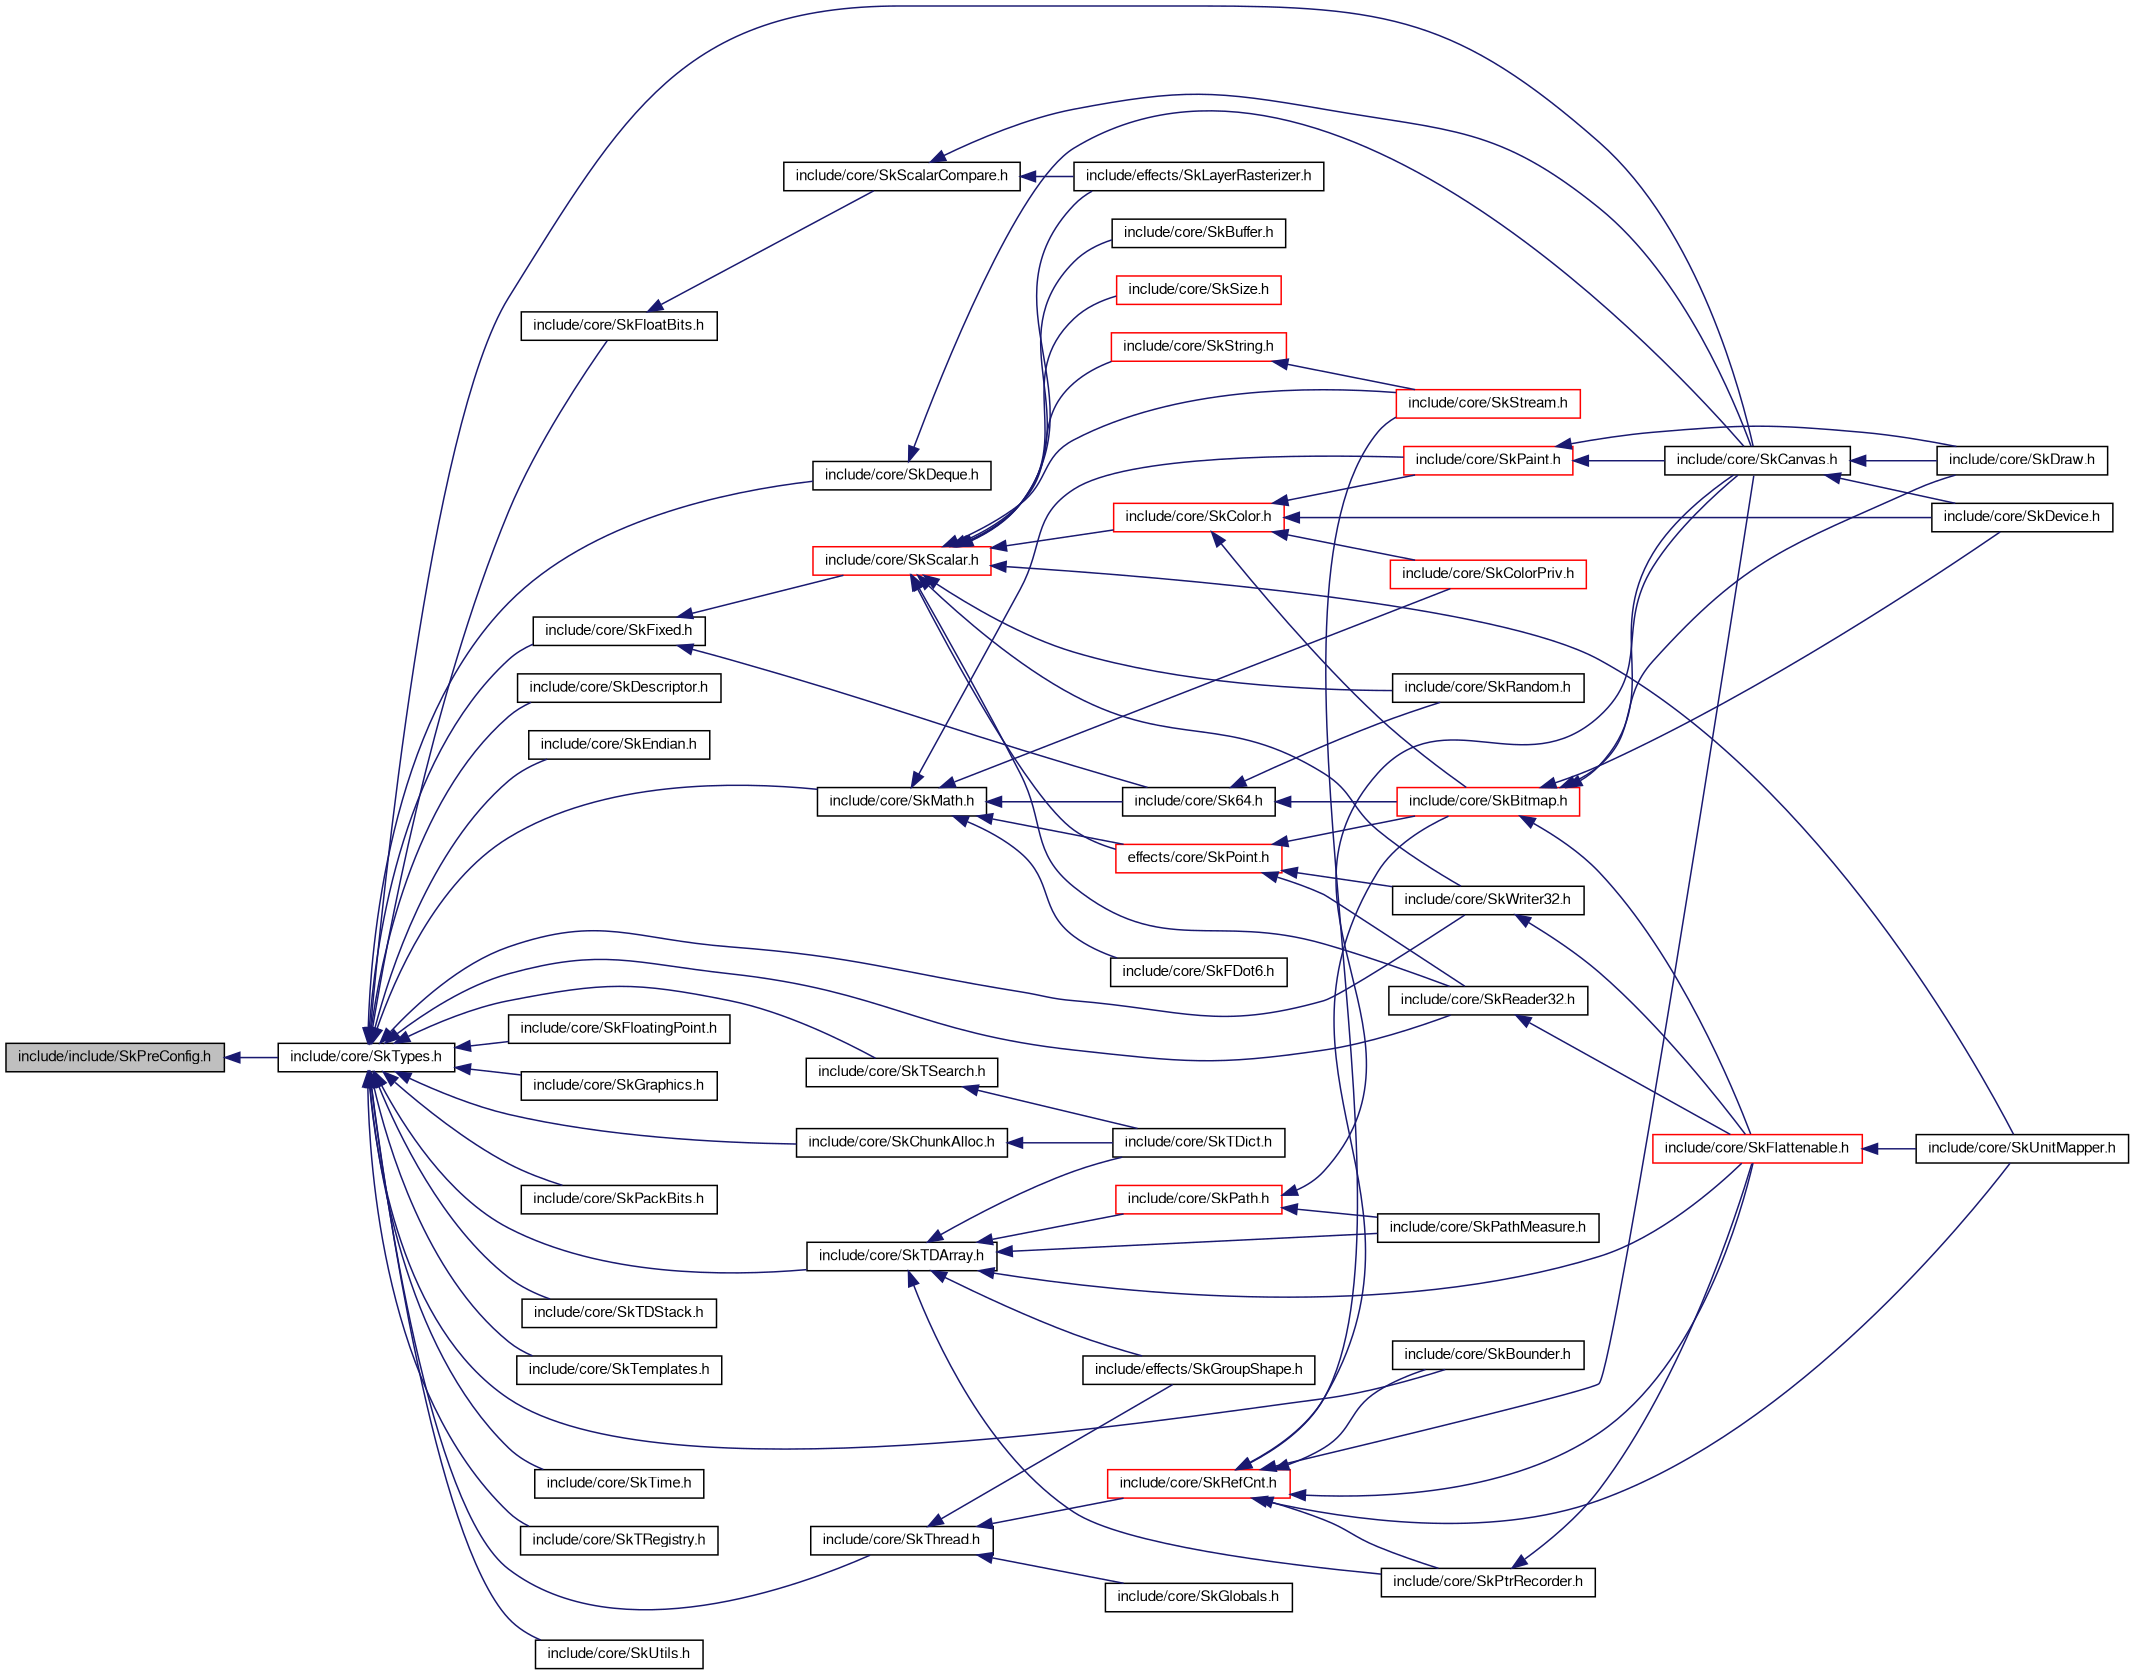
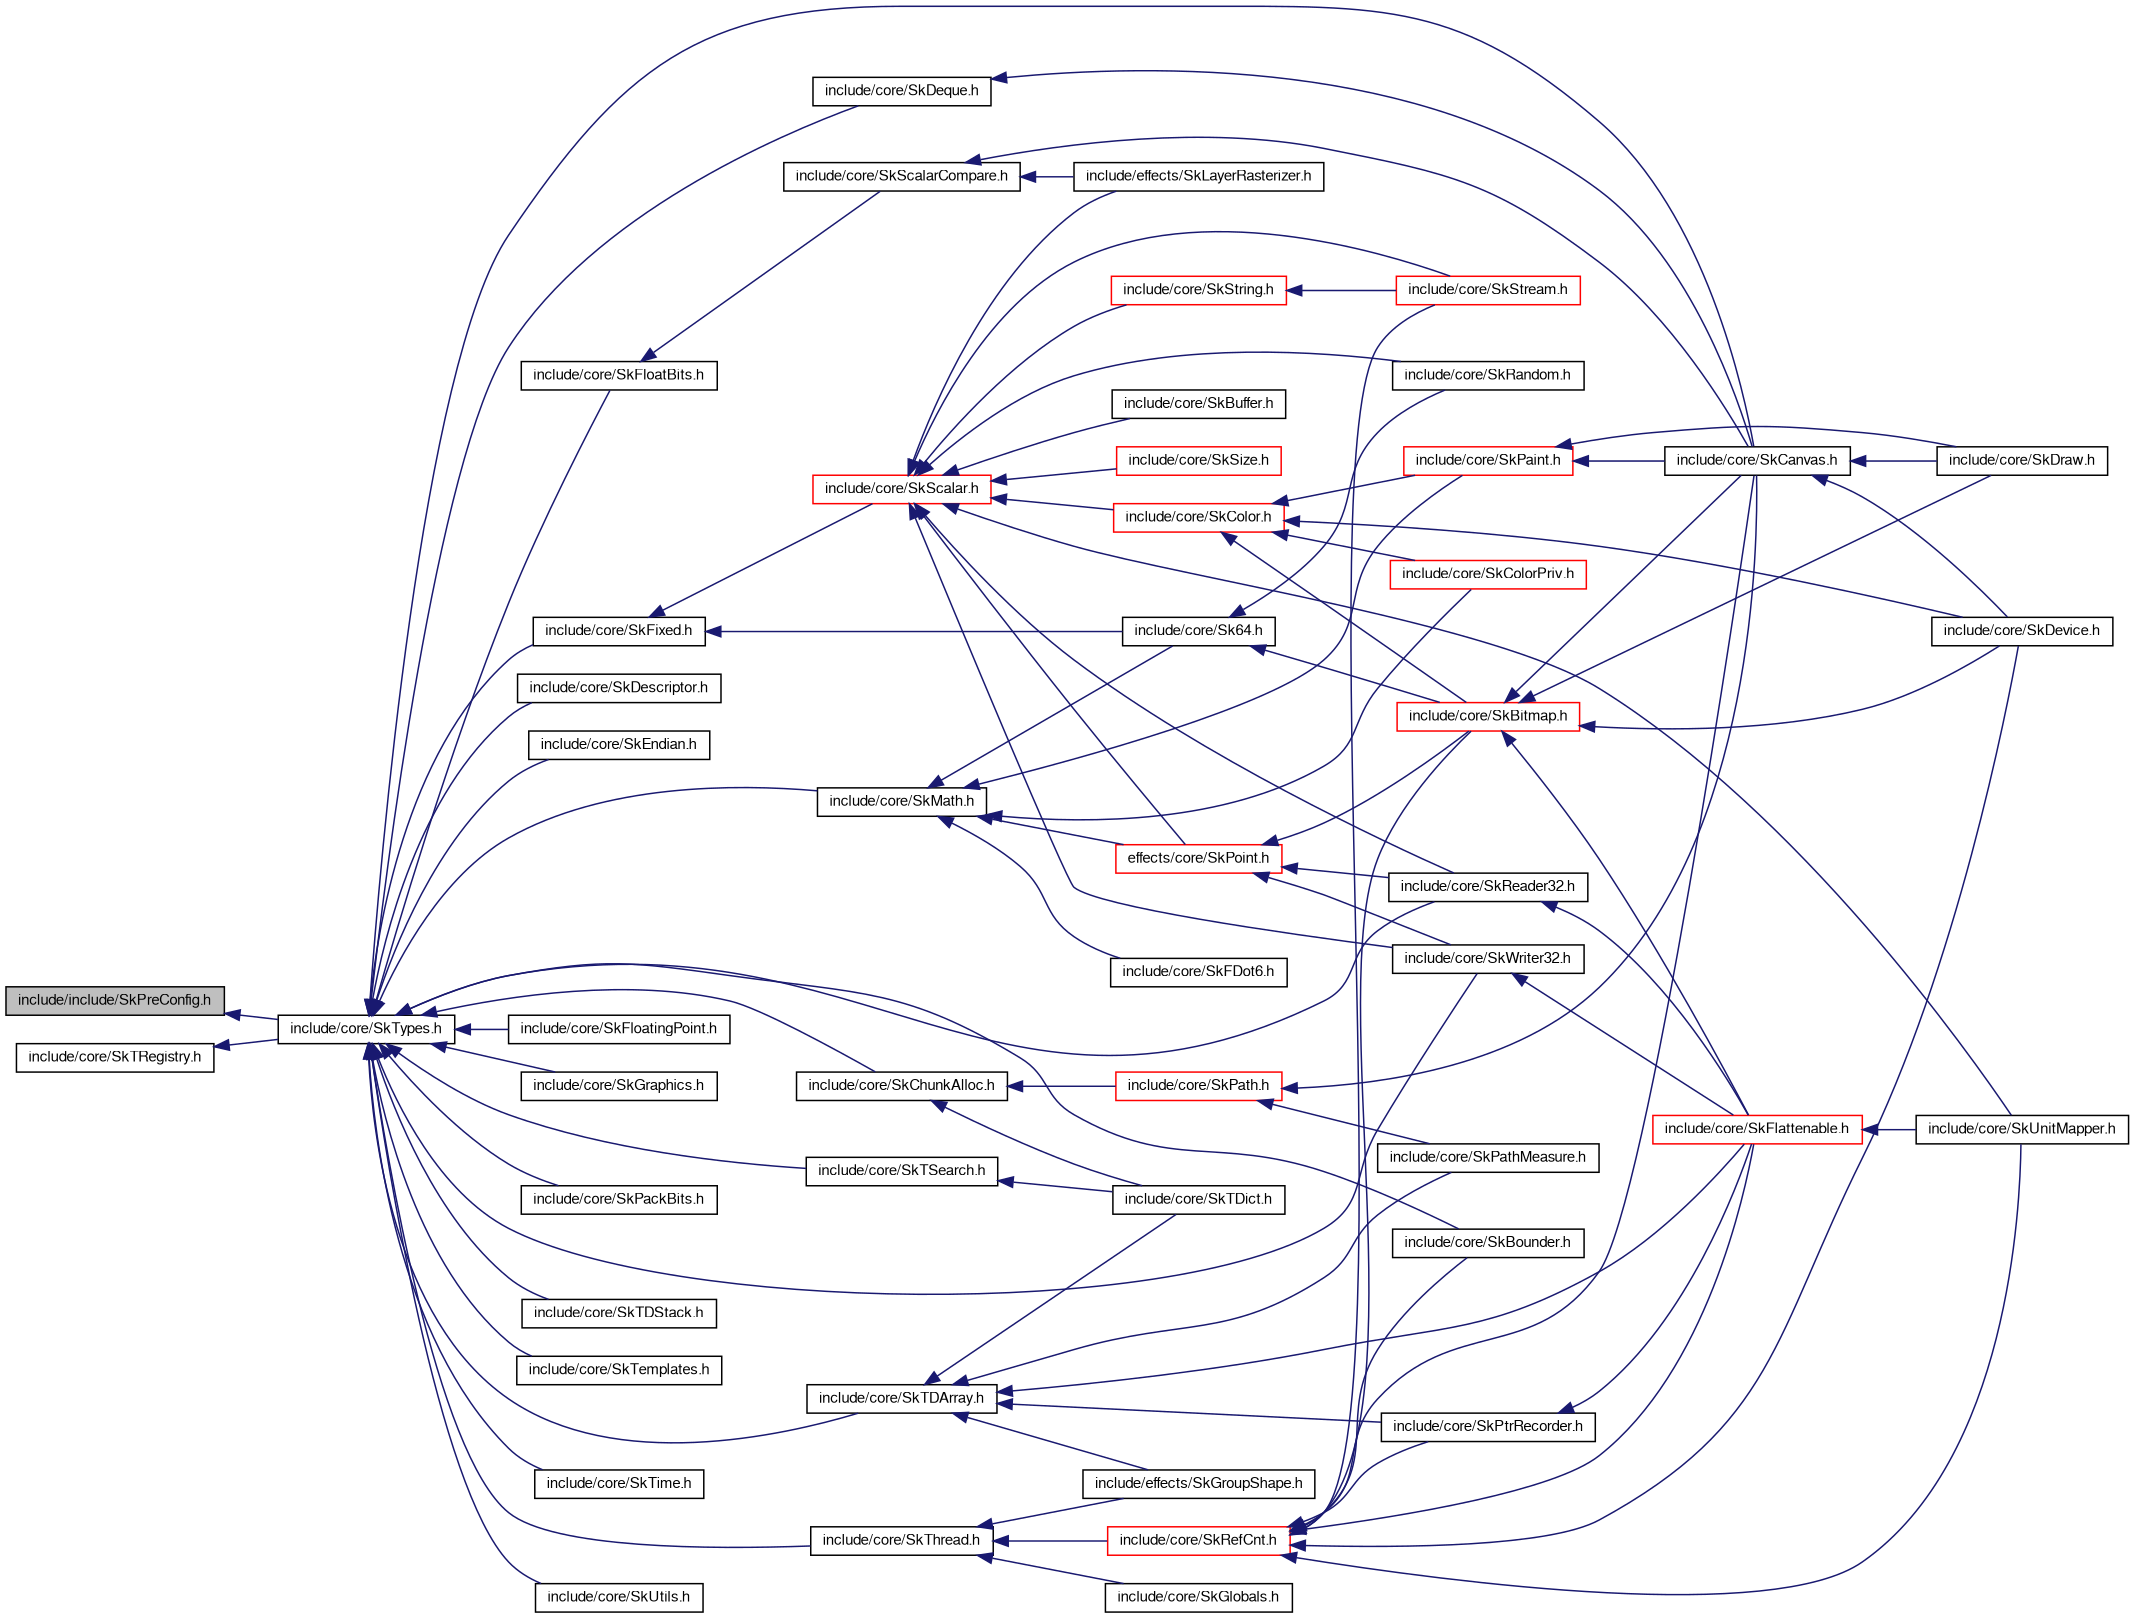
  digraph {
    rankdir=LR
    node [color=black fillcolor=white fontname=FreeSans fontsize=10 shape=record style=filled]
    edge [color=midnightblue dir=back fontname=FreeSans fontsize=10 labelfontname=FreeSans labelfontsize=10 style=solid]
    n1 [fillcolor=grey75 fontcolor=black height=0.2 label="include/include/SkPreConfig.h" width=0.4]
    n2 [height=0.2 label="include/core/SkTypes.h" width=0.4]
    n3 [height=0.2 label="include/core/SkBounder.h" width=0.4]
    n4 [height=0.2 label="include/core/SkCanvas.h" width=0.4]
    n5 [height=0.2 label="include/core/SkChunkAlloc.h" width=0.4]
    n6 [height=0.2 label="include/core/SkDeque.h" width=0.4]
    n7 [height=0.2 label="include/core/SkDescriptor.h" width=0.4]
    n8 [height=0.2 label="include/core/SkEndian.h" width=0.4]
    n9 [height=0.2 label="include/core/SkFixed.h" width=0.4]
    n10 [height=0.2 label="include/core/SkReader32.h" width=0.4]
    n11 [height=0.2 label="include/core/SkWriter32.h" width=0.4]
    n12 [height=0.2 label="include/core/SkFloatBits.h" width=0.4]
    n13 [height=0.2 label="include/core/SkFloatingPoint.h" width=0.4]
    n14 [height=0.2 label="include/core/SkGraphics.h" width=0.4]
    n15 [height=0.2 label="include/core/SkMath.h" width=0.4]
    n16 [height=0.2 label="include/core/SkPackBits.h" width=0.4]
    n17 [height=0.2 label="include/core/SkTDArray.h" width=0.4]
    n18 [height=0.2 label="include/core/SkTDStack.h" width=0.4]
    n19 [height=0.2 label="include/core/SkTemplates.h" width=0.4]
    n20 [height=0.2 label="include/core/SkThread.h" width=0.4]
    n21 [height=0.2 label="include/core/SkTime.h" width=0.4]
    n22 [height=0.2 label="include/core/SkTRegistry.h" width=0.4]
    n23 [height=0.2 label="include/core/SkTSearch.h" width=0.4]
    n24 [height=0.2 label="include/core/SkUtils.h" width=0.4]
    n25 [height=0.2 label="include/core/SkDevice.h" width=0.4]
    n26 [height=0.2 label="include/core/SkDraw.h" width=0.4]
    n27 [height=0.2 label="include/core/SkTDict.h" width=0.4]
    n28 [height=0.2 label="include/core/Sk64.h" width=0.4]
    n29 [color=red height=0.2 label="include/core/SkScalar.h" width=0.4]
    n30 [color=red height=0.2 label="include/core/SkFlattenable.h" width=0.4]
    n31 [height=0.2 label="include/core/SkScalarCompare.h" width=0.4]
    n32 [color=red height=0.2 label="effects/core/SkPoint.h" width=0.4]
    n33 [color=red height=0.2 label="include/core/SkColorPriv.h" width=0.4]
    n34 [color=red height=0.2 label="include/core/SkPaint.h" width=0.4]
    n35 [height=0.2 label="include/core/SkFDot6.h" width=0.4]
    n36 [color=red height=0.2 label="include/core/SkPath.h" width=0.4]
    n37 [height=0.2 label="include/core/SkPathMeasure.h" width=0.4]
    n38 [height=0.2 label="include/core/SkPtrRecorder.h" width=0.4]
    n39 [height=0.2 label="include/effects/SkGroupShape.h" width=0.4]
    n40 [height=0.2 label="include/core/SkGlobals.h" width=0.4]
    n41 [color=red height=0.2 label="include/core/SkRefCnt.h" width=0.4]
    n42 [height=0.2 label="include/effects/SkLayerRasterizer.h" width=0.4]
    n43 [color=red height=0.2 label="include/core/SkBitmap.h" width=0.4]
    n44 [height=0.2 label="include/core/SkRandom.h" width=0.4]
    n45 [height=0.2 label="include/core/SkUnitMapper.h" width=0.4]
    n46 [height=0.2 label="include/core/SkBuffer.h" width=0.4]
    n47 [color=red height=0.2 label="include/core/SkColor.h" width=0.4]
    n48 [color=red height=0.2 label="include/core/SkSize.h" width=0.4]
    n49 [color=red height=0.2 label="include/core/SkStream.h" width=0.4]
    n50 [color=red height=0.2 label="include/core/SkString.h" width=0.4]
    n1 -> n2
    n2 -> n3
    n2 -> n4
    n2 -> n5
    n2 -> n6
    n2 -> n7
    n2 -> n8
    n2 -> n9
    n2 -> n10
    n2 -> n11
    n2 -> n12
    n2 -> n13
    n2 -> n14
    n2 -> n15
    n2 -> n16
    n2 -> n17
    n2 -> n18
    n2 -> n19
    n2 -> n20
    n2 -> n21
-   n2 -> n22
+   n22 -> n2
    n2 -> n23
    n2 -> n24
    n4 -> n25
    n4 -> n26
    n5 -> n27
    n6 -> n4
    n9 -> n28
    n9 -> n29
    n10 -> n30
    n11 -> n30
    n12 -> n31
    n15 -> n28
    n15 -> n32
    n15 -> n33
    n15 -> n34
    n15 -> n35
    n17 -> n27
    n17 -> n30
-   n17 -> n36
+   n5 -> n36
    n17 -> n37
    n17 -> n38
    n17 -> n39
    n20 -> n39
    n20 -> n40
    n20 -> n41
    n23 -> n27
    n28 -> n43
    n28 -> n44
    n29 -> n10
    n29 -> n11
    n29 -> n32
    n29 -> n42
    n29 -> n44
    n29 -> n45
    n29 -> n46
    n29 -> n47
    n29 -> n48
    n29 -> n49
    n29 -> n50
    n30 -> n45
    n31 -> n4
    n31 -> n42
    n32 -> n10
    n32 -> n11
    n32 -> n43
    n34 -> n4
    n34 -> n26
    n36 -> n4
    n36 -> n37
    n38 -> n30
    n41 -> n3
    n41 -> n4
+   n41 -> n25
    n41 -> n30
    n41 -> n38
    n41 -> n43
    n41 -> n45
    n41 -> n49
    n43 -> n4
    n43 -> n25
    n43 -> n26
    n43 -> n30
    n47 -> n25
    n47 -> n33
    n47 -> n34
    n47 -> n43
    n50 -> n49
  }
